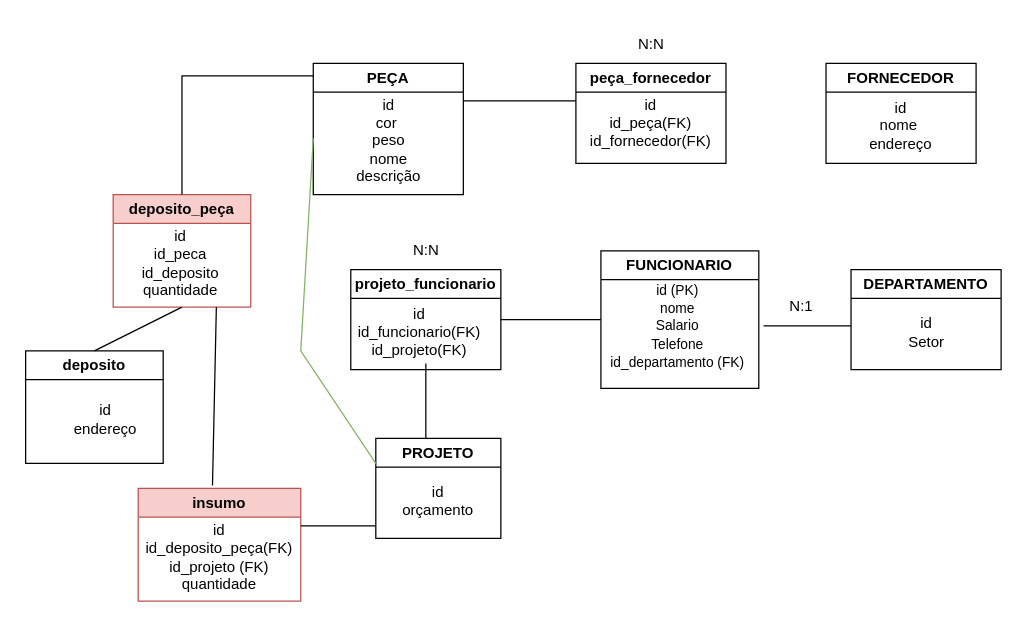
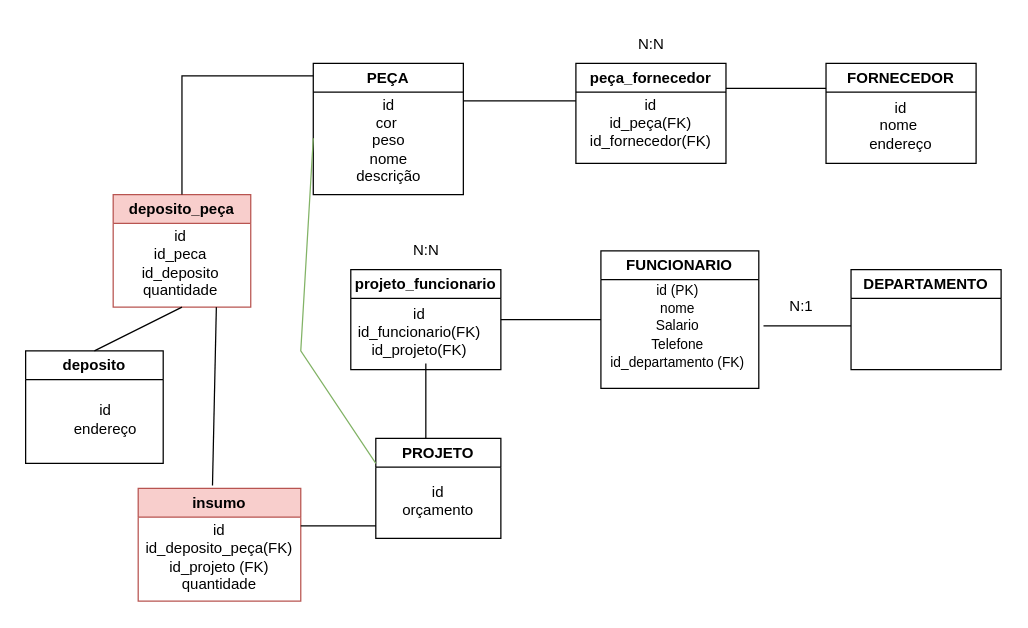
  <mxCell id="0" />
  <mxCell id="1" parent="0" />
  <mxCell id="2" value="PEÇA" style="swimlane;whiteSpace=wrap;html=1;" vertex="1" parent="1"><mxGeometry x="250" y="50" width="120" height="105" as="geometry" /></mxCell>
  <mxCell id="3" value="id&lt;br&gt;cor&amp;nbsp;&lt;br&gt;peso&lt;br&gt;nome&lt;br&gt;descrição" style="text;html=1;align=center;verticalAlign=middle;resizable=0;points=[];autosize=1;strokeColor=none;fillColor=none;" vertex="1" parent="2"><mxGeometry x="25" y="17" width="70" height="90" as="geometry" /></mxCell>
  <mxCell id="4" value="deposito_peça" style="swimlane;whiteSpace=wrap;html=1;fillColor=#f8cecc;strokeColor=#b85450;" vertex="1" parent="1"><mxGeometry x="90" y="155" width="110" height="90" as="geometry" /></mxCell>
  <mxCell id="5" value="id&lt;br&gt;id_peca&lt;br&gt;id_deposito&lt;br&gt;quantidade" style="text;html=1;strokeColor=none;fillColor=none;align=center;verticalAlign=middle;whiteSpace=wrap;rounded=0;" vertex="1" parent="4"><mxGeometry x="24" y="40" width="60" height="30" as="geometry" /></mxCell>
  <mxCell id="6" value="FORNECEDOR" style="swimlane;whiteSpace=wrap;html=1;" vertex="1" parent="1"><mxGeometry x="660" y="50" width="120" height="80" as="geometry" /></mxCell>
  <mxCell id="7" value="id&lt;br&gt;nome&amp;nbsp;&lt;br&gt;endereço" style="text;html=1;strokeColor=none;fillColor=none;align=center;verticalAlign=middle;whiteSpace=wrap;rounded=0;" vertex="1" parent="6"><mxGeometry x="30" y="35" width="60" height="30" as="geometry" /></mxCell>
  <mxCell id="8" value="projeto_funcionario" style="swimlane;whiteSpace=wrap;html=1;" vertex="1" parent="1"><mxGeometry x="280" y="215" width="120" height="80" as="geometry" /></mxCell>
  <mxCell id="9" value="id&lt;br&gt;id_funcionario(FK)&lt;br&gt;id_projeto(FK)" style="text;html=1;strokeColor=none;fillColor=none;align=center;verticalAlign=middle;whiteSpace=wrap;rounded=0;" vertex="1" parent="8"><mxGeometry x="25" y="35" width="60" height="30" as="geometry" /></mxCell>
  <mxCell id="10" value="FUNCIONARIO" style="swimlane;whiteSpace=wrap;html=1;" vertex="1" parent="1"><mxGeometry x="480" y="200" width="126.25" height="110" as="geometry" /></mxCell>
  <mxCell id="11" value="&lt;font style=&quot;font-size: 11px;&quot;&gt;id (PK)&lt;br&gt;nome&lt;br&gt;Salario&lt;br&gt;Telefone&lt;br&gt;id_departamento (FK)&lt;/font&gt;" style="text;html=1;align=center;verticalAlign=middle;resizable=0;points=[];autosize=1;strokeColor=none;fillColor=none;" vertex="1" parent="10"><mxGeometry x="-3.75" y="15" width="130" height="90" as="geometry" /></mxCell>
  <mxCell id="12" value="DEPARTAMENTO" style="swimlane;whiteSpace=wrap;html=1;" vertex="1" parent="1"><mxGeometry x="680" y="215" width="120" height="80" as="geometry" /></mxCell>
- <mxCell id="13" value="id&lt;br&gt;Setor" style="text;html=1;align=center;verticalAlign=middle;resizable=0;points=[];autosize=1;strokeColor=none;fillColor=none;" vertex="1" parent="12"><mxGeometry x="35" y="30" width="50" height="40" as="geometry" /></mxCell>
  <mxCell id="14" value="N:1" style="text;html=1;align=center;verticalAlign=middle;resizable=0;points=[];autosize=1;strokeColor=none;fillColor=none;" vertex="1" parent="1"><mxGeometry x="620" y="230" width="40" height="30" as="geometry" /></mxCell>
  <mxCell id="15" value="PROJETO" style="swimlane;whiteSpace=wrap;html=1;" vertex="1" parent="1"><mxGeometry x="300" y="350" width="100" height="80" as="geometry"><mxRectangle x="300" y="370" width="100" height="30" as="alternateBounds" /></mxGeometry></mxCell>
  <mxCell id="16" value="id&lt;br&gt;orçamento" style="text;html=1;strokeColor=none;fillColor=none;align=center;verticalAlign=middle;whiteSpace=wrap;rounded=0;" vertex="1" parent="15"><mxGeometry x="20" y="35" width="60" height="30" as="geometry" /></mxCell>
  <mxCell id="17" value="" style="endArrow=none;html=1;rounded=0;" edge="1" parent="1"><mxGeometry width="50" height="50" relative="1" as="geometry"><mxPoint x="340" y="350" as="sourcePoint" /><mxPoint x="340" y="290" as="targetPoint" /></mxGeometry></mxCell>
  <mxCell id="18" value="peça_fornecedor" style="swimlane;whiteSpace=wrap;html=1;" vertex="1" parent="1"><mxGeometry x="460" y="50" width="120" height="80" as="geometry" /></mxCell>
  <mxCell id="19" value="id&lt;br&gt;id_peça(FK)&lt;br&gt;id_fornecedor(FK)" style="text;html=1;strokeColor=none;fillColor=none;align=center;verticalAlign=middle;whiteSpace=wrap;rounded=0;" vertex="1" parent="18"><mxGeometry x="30" y="35" width="60" height="25" as="geometry" /></mxCell>
  <mxCell id="20" value="" style="endArrow=none;html=1;rounded=0;" edge="1" parent="1"><mxGeometry width="50" height="50" relative="1" as="geometry"><mxPoint x="460" y="80" as="sourcePoint" /><mxPoint x="370" y="80" as="targetPoint" /></mxGeometry></mxCell>
+ <mxCell id="21" value="" style="endArrow=none;html=1;rounded=0;exitX=1;exitY=0.25;exitDx=0;exitDy=0;entryX=0;entryY=0.25;entryDx=0;entryDy=0;" edge="1" parent="1" source="18" target="6"><mxGeometry width="50" height="50" relative="1" as="geometry"><mxPoint x="610" y="250" as="sourcePoint" /><mxPoint x="660" y="200" as="targetPoint" /></mxGeometry></mxCell>
  <mxCell id="22" value="N:N" style="text;html=1;align=center;verticalAlign=middle;resizable=0;points=[];autosize=1;strokeColor=none;fillColor=none;" vertex="1" parent="1"><mxGeometry x="500" y="20" width="40" height="30" as="geometry" /></mxCell>
  <mxCell id="23" value="deposito" style="swimlane;whiteSpace=wrap;html=1;" vertex="1" parent="1"><mxGeometry x="20" y="280" width="110" height="90" as="geometry" /></mxCell>
  <mxCell id="24" value="id&lt;br&gt;endereço" style="text;html=1;strokeColor=none;fillColor=none;align=center;verticalAlign=middle;whiteSpace=wrap;rounded=0;" vertex="1" parent="23"><mxGeometry x="34" y="40" width="60" height="30" as="geometry" /></mxCell>
  <mxCell id="25" value="" style="endArrow=none;html=1;rounded=0;exitX=0.5;exitY=0;exitDx=0;exitDy=0;entryX=0.5;entryY=1;entryDx=0;entryDy=0;" edge="1" parent="1" source="23" target="4"><mxGeometry width="50" height="50" relative="1" as="geometry"><mxPoint x="370" y="280" as="sourcePoint" /><mxPoint x="420" y="230" as="targetPoint" /></mxGeometry></mxCell>
  <mxCell id="26" value="" style="endArrow=none;html=1;rounded=0;entryX=0.5;entryY=0;entryDx=0;entryDy=0;" edge="1" parent="1" target="4"><mxGeometry width="50" height="50" relative="1" as="geometry"><mxPoint x="250" y="60" as="sourcePoint" /><mxPoint x="440" y="230" as="targetPoint" /><Array as="points"><mxPoint x="145" y="60" /></Array></mxGeometry></mxCell>
  <mxCell id="27" value="" style="endArrow=none;html=1;rounded=0;exitX=1;exitY=0.5;exitDx=0;exitDy=0;" edge="1" parent="1" source="8"><mxGeometry width="50" height="50" relative="1" as="geometry"><mxPoint x="410" y="285" as="sourcePoint" /><mxPoint x="480" y="255" as="targetPoint" /></mxGeometry></mxCell>
  <mxCell id="28" value="insumo" style="swimlane;whiteSpace=wrap;html=1;fillColor=#f8cecc;strokeColor=#b85450;" vertex="1" parent="1"><mxGeometry x="110" y="390" width="130" height="90" as="geometry" /></mxCell>
  <mxCell id="29" value="id&lt;br&gt;id_deposito_peça(FK)&lt;br&gt;id_projeto (FK)&lt;br&gt;quantidade" style="text;html=1;strokeColor=none;fillColor=none;align=center;verticalAlign=middle;whiteSpace=wrap;rounded=0;" vertex="1" parent="28"><mxGeometry x="35" y="40" width="60" height="30" as="geometry" /></mxCell>
  <mxCell id="30" value="" style="endArrow=none;html=1;rounded=0;" edge="1" parent="1"><mxGeometry width="50" height="50" relative="1" as="geometry"><mxPoint x="240" y="420" as="sourcePoint" /><mxPoint x="300" y="420" as="targetPoint" /></mxGeometry></mxCell>
  <mxCell id="31" value="" style="endArrow=none;html=1;rounded=0;" edge="1" parent="1"><mxGeometry width="50" height="50" relative="1" as="geometry"><mxPoint x="610" y="260" as="sourcePoint" /><mxPoint x="680" y="260" as="targetPoint" /></mxGeometry></mxCell>
  <mxCell id="32" value="" style="endArrow=none;html=1;rounded=0;exitX=0.457;exitY=-0.027;exitDx=0;exitDy=0;exitPerimeter=0;entryX=0.75;entryY=1;entryDx=0;entryDy=0;" edge="1" parent="1" source="28" target="4"><mxGeometry width="50" height="50" relative="1" as="geometry"><mxPoint x="390" y="260" as="sourcePoint" /><mxPoint x="169" y="250" as="targetPoint" /></mxGeometry></mxCell>
  <mxCell id="33" value="" style="endArrow=none;html=1;rounded=0;exitX=0;exitY=0.25;exitDx=0;exitDy=0;fillColor=#d5e8d4;strokeColor=#82b366;" edge="1" parent="1" source="15"><mxGeometry width="50" height="50" relative="1" as="geometry"><mxPoint x="400" y="320" as="sourcePoint" /><mxPoint x="250" y="110" as="targetPoint" /><Array as="points"><mxPoint x="240" y="280" /></Array></mxGeometry></mxCell>
  <mxCell id="34" value="N:N" style="text;html=1;align=center;verticalAlign=middle;resizable=0;points=[];autosize=1;strokeColor=none;fillColor=none;" vertex="1" parent="1"><mxGeometry x="320" y="185" width="40" height="30" as="geometry" /></mxCell>
